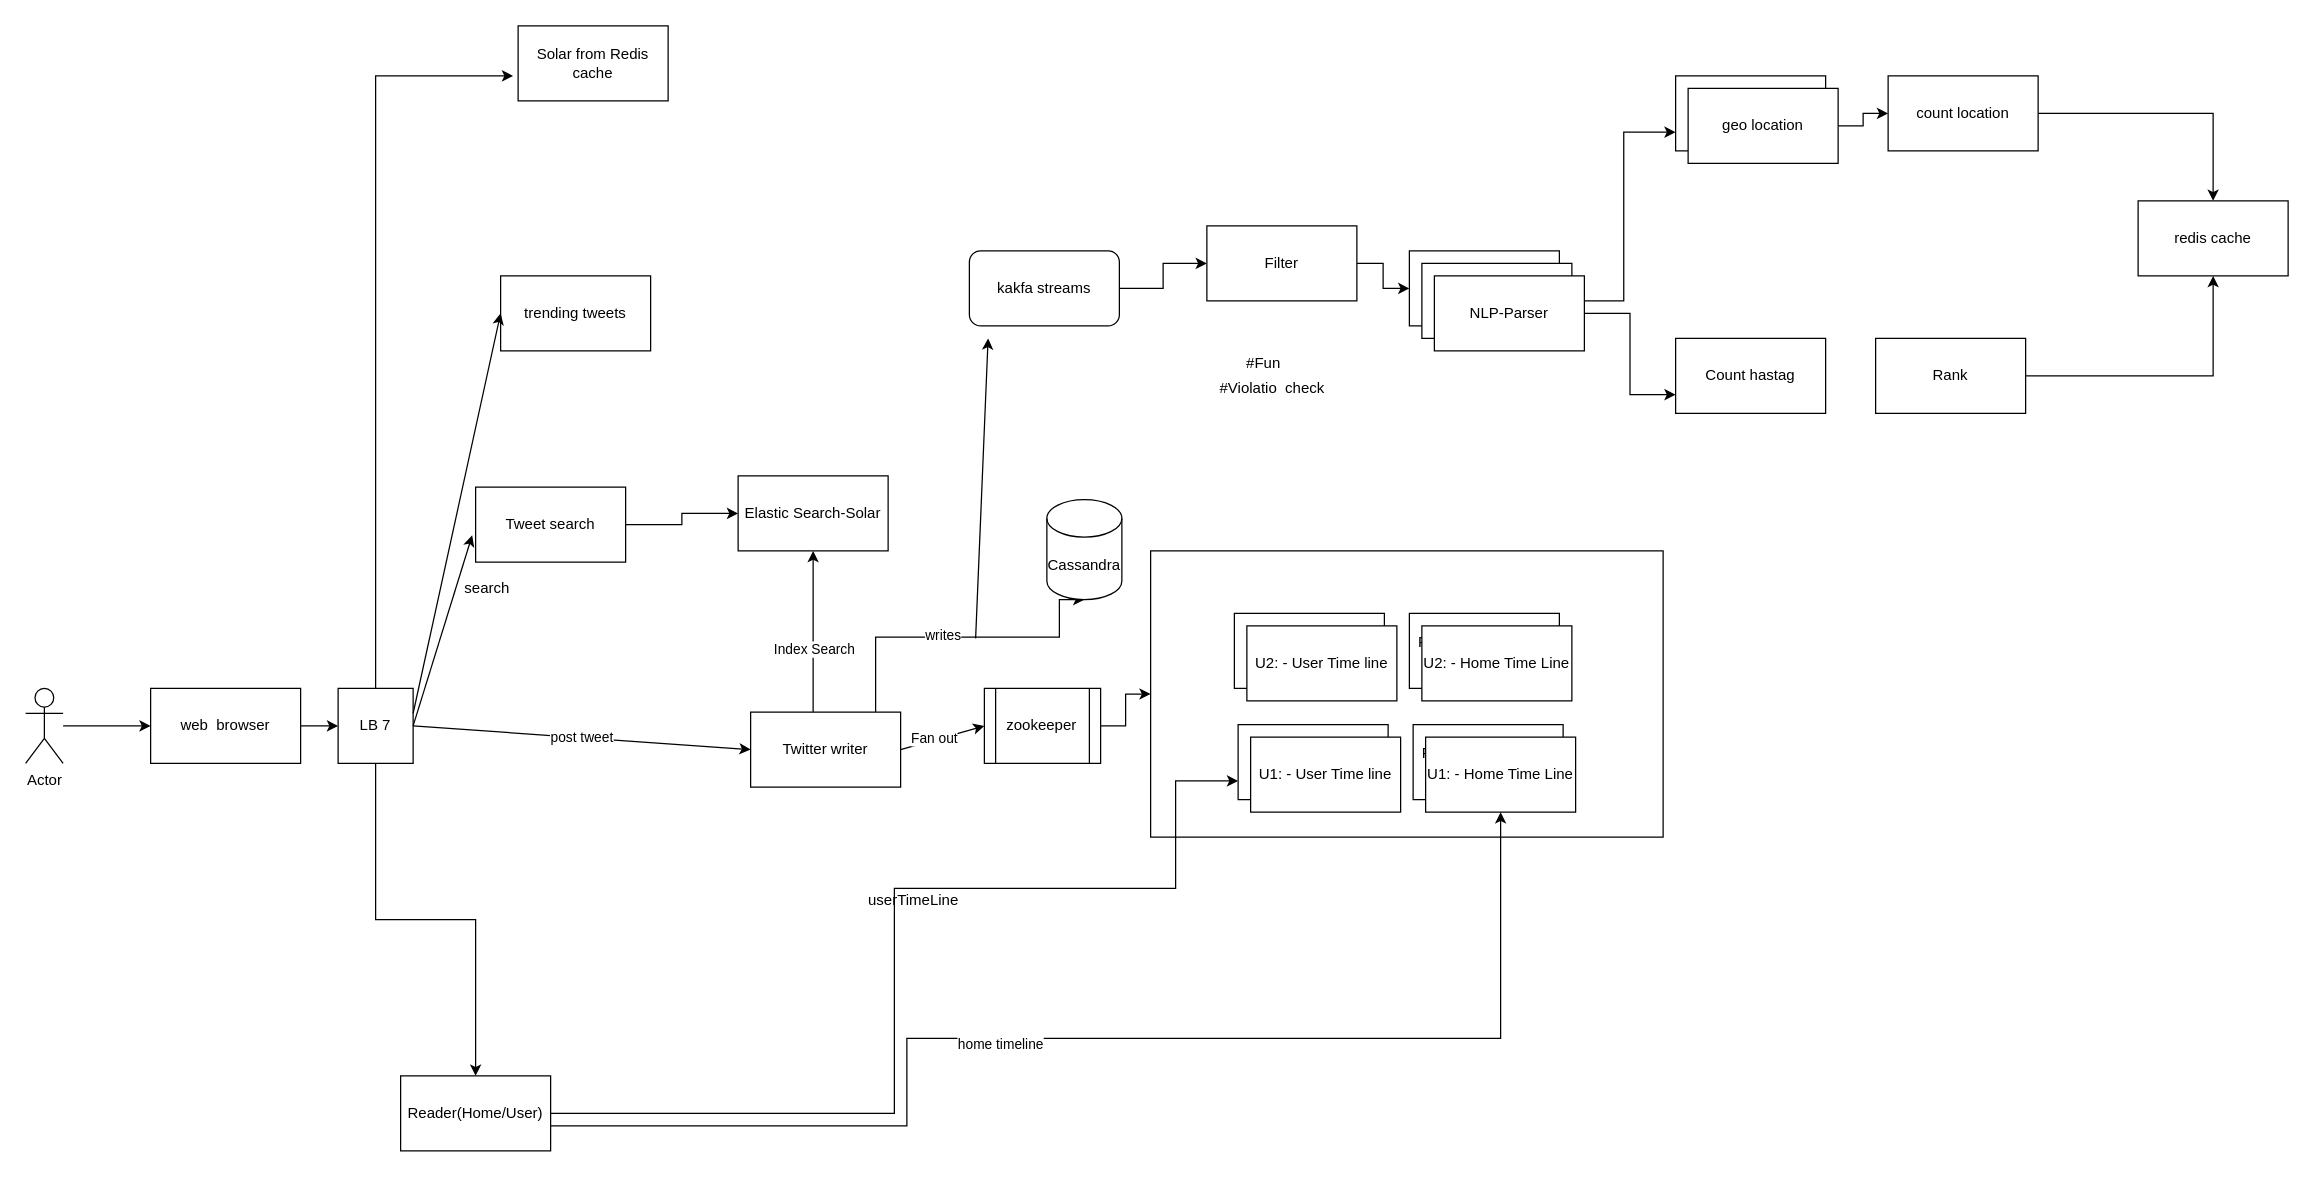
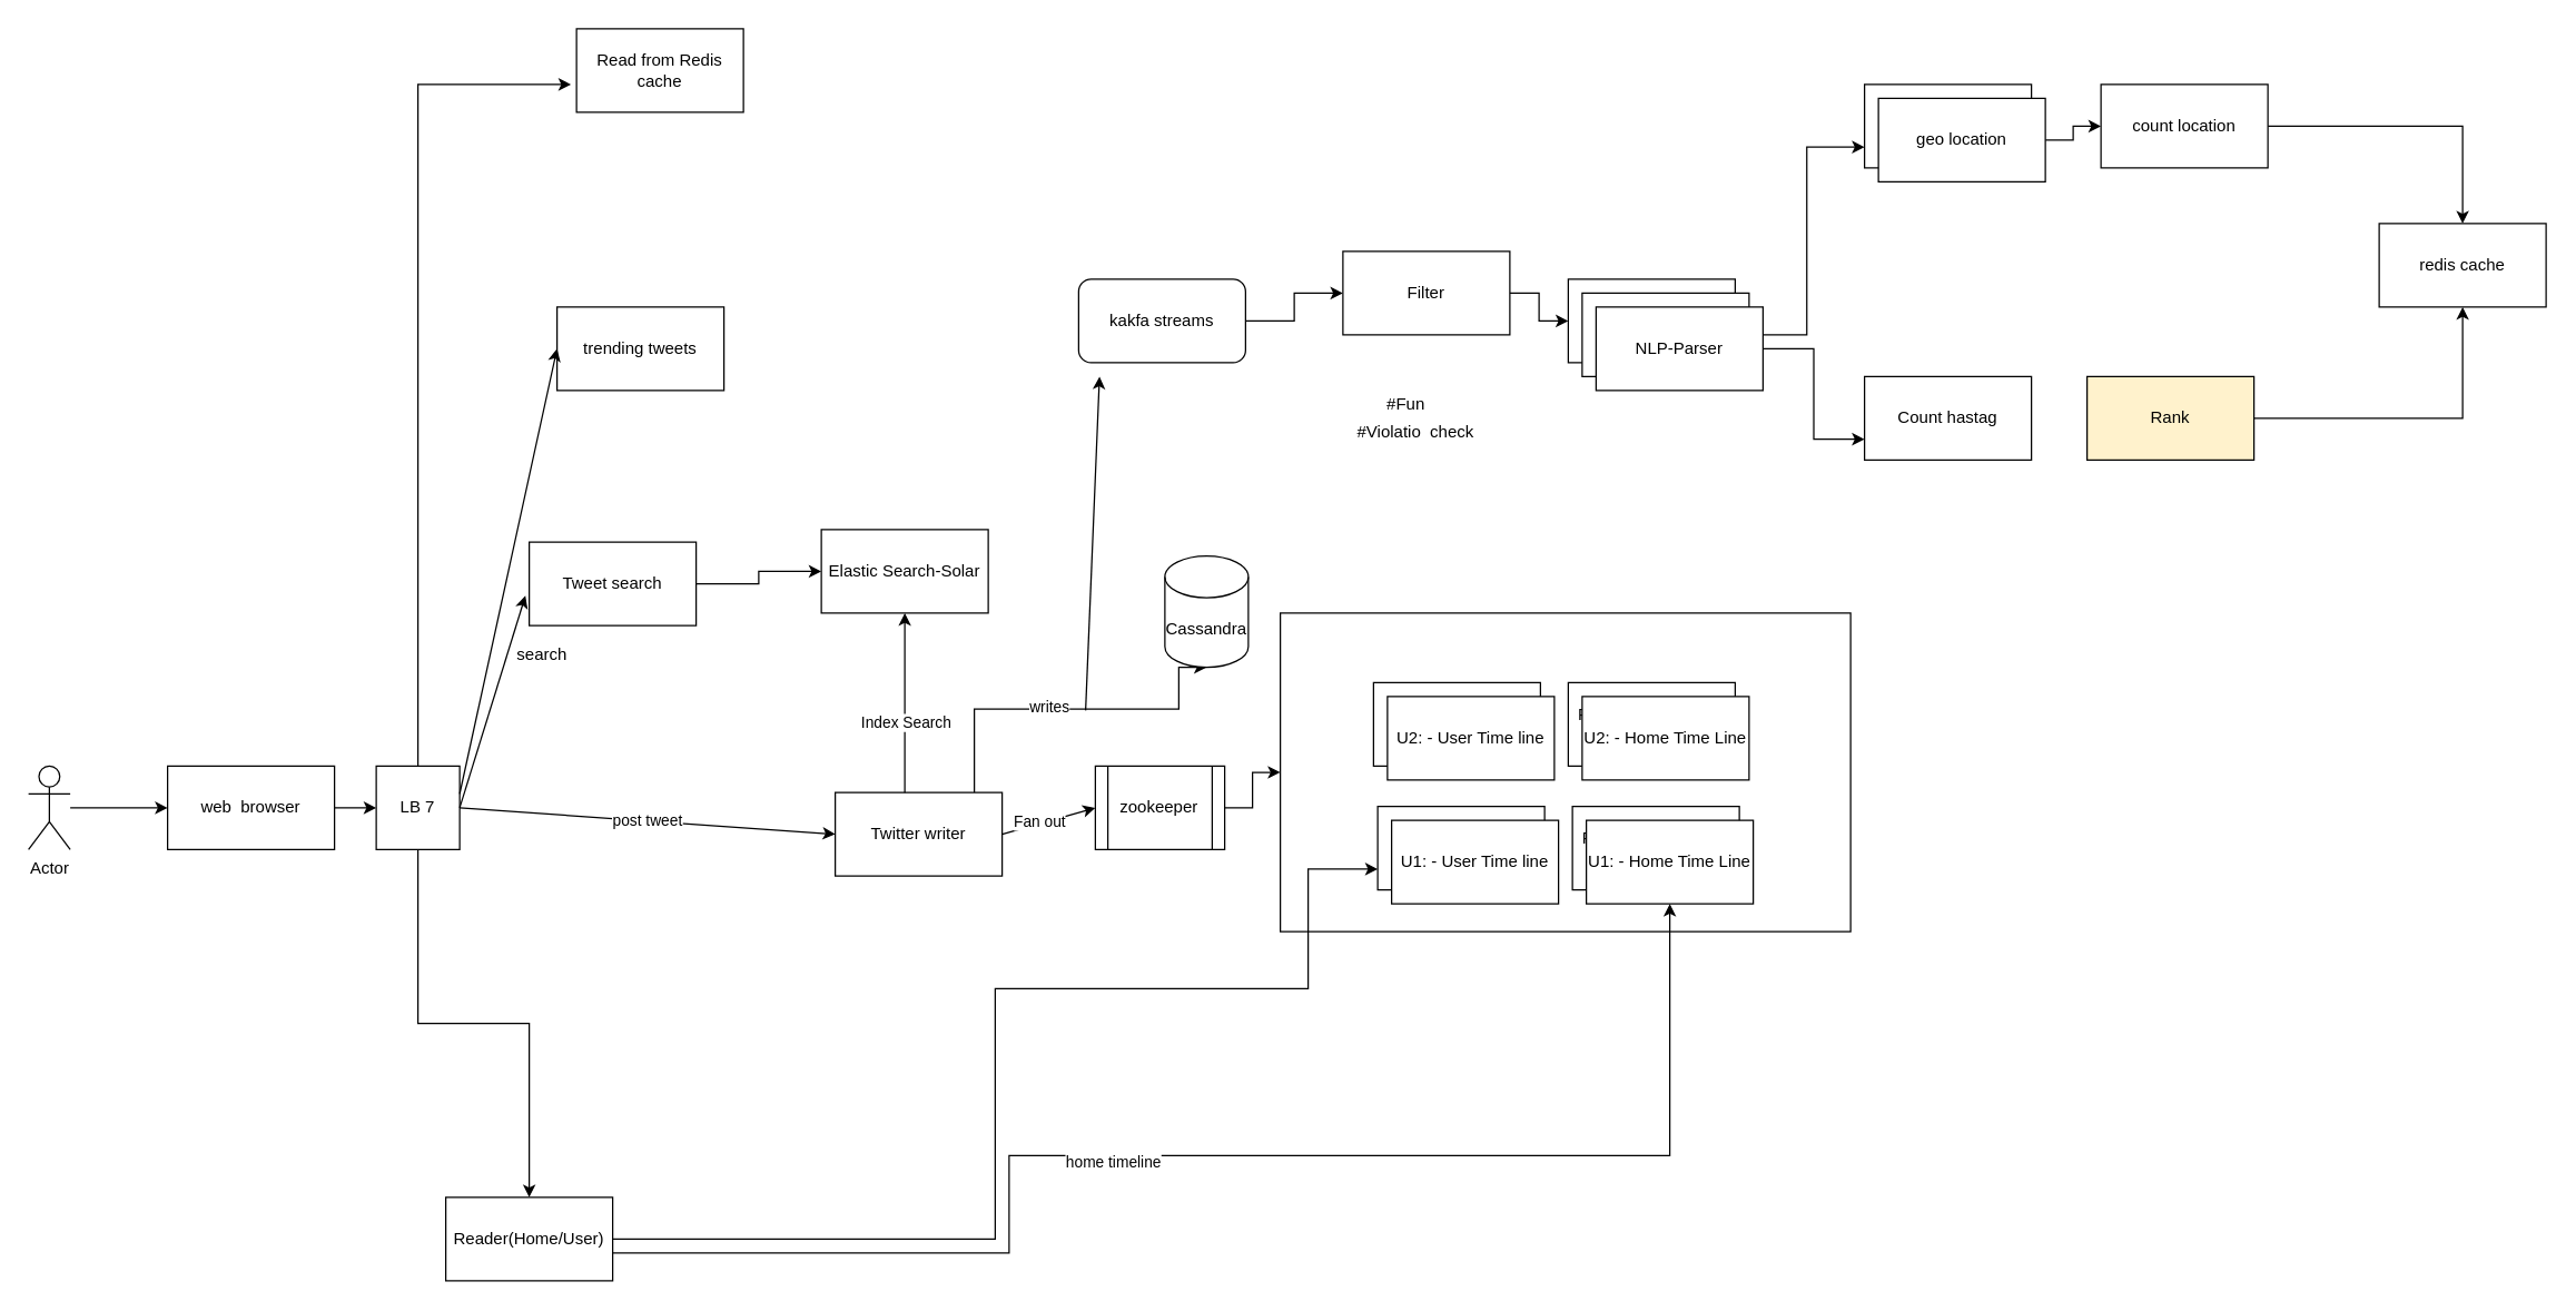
  <mxCell id="0" />
  <mxCell id="1" parent="0" />
  <mxCell id="2" value="" style="rounded=0;whiteSpace=wrap;html=1;" vertex="1" parent="1"><mxGeometry x="920" y="440" width="410" height="229" as="geometry" /></mxCell>
  <mxCell id="3" value="" style="edgeStyle=orthogonalEdgeStyle;rounded=0;orthogonalLoop=1;jettySize=auto;html=1;" edge="1" parent="1" source="4" target="9"><mxGeometry relative="1" as="geometry" /></mxCell>
  <mxCell id="4" value="web&amp;nbsp; browser" style="rounded=0;whiteSpace=wrap;html=1;" vertex="1" parent="1"><mxGeometry x="120" y="550" width="120" height="60" as="geometry" /></mxCell>
  <mxCell id="5" value="" style="edgeStyle=orthogonalEdgeStyle;rounded=0;orthogonalLoop=1;jettySize=auto;html=1;" edge="1" parent="1" source="6" target="4"><mxGeometry relative="1" as="geometry" /></mxCell>
  <mxCell id="6" value="Actor" style="shape=umlActor;verticalLabelPosition=bottom;verticalAlign=top;html=1;outlineConnect=0;" vertex="1" parent="1"><mxGeometry x="20" y="550" width="30" height="60" as="geometry" /></mxCell>
  <mxCell id="7" value="" style="edgeStyle=orthogonalEdgeStyle;rounded=0;orthogonalLoop=1;jettySize=auto;html=1;" edge="1" parent="1" source="9" target="16"><mxGeometry relative="1" as="geometry" /></mxCell>
  <mxCell id="8" style="edgeStyle=orthogonalEdgeStyle;rounded=0;orthogonalLoop=1;jettySize=auto;html=1;" edge="1" parent="1" source="9"><mxGeometry relative="1" as="geometry"><mxPoint x="410" y="60" as="targetPoint" /><Array as="points"><mxPoint x="300" y="60" /></Array></mxGeometry></mxCell>
  <mxCell id="9" value="LB 7" style="whiteSpace=wrap;html=1;aspect=fixed;" vertex="1" parent="1"><mxGeometry x="270" y="550" width="60" height="60" as="geometry" /></mxCell>
  <mxCell id="10" style="edgeStyle=orthogonalEdgeStyle;rounded=0;orthogonalLoop=1;jettySize=auto;html=1;entryX=0.5;entryY=1;entryDx=0;entryDy=0;entryPerimeter=0;" edge="1" parent="1" source="12" target="28"><mxGeometry relative="1" as="geometry"><Array as="points"><mxPoint x="700" y="509" /><mxPoint x="847" y="509" /></Array></mxGeometry></mxCell>
  <mxCell id="11" value="writes" style="edgeLabel;html=1;align=center;verticalAlign=middle;resizable=0;points=[];" vertex="1" connectable="0" parent="10"><mxGeometry x="-0.122" y="2" relative="1" as="geometry"><mxPoint as="offset" /></mxGeometry></mxCell>
  <mxCell id="12" value="Twitter writer" style="rounded=0;whiteSpace=wrap;html=1;" vertex="1" parent="1"><mxGeometry x="600" y="569" width="120" height="60" as="geometry" /></mxCell>
  <mxCell id="13" value="" style="edgeStyle=orthogonalEdgeStyle;rounded=0;orthogonalLoop=1;jettySize=auto;html=1;" edge="1" parent="1" source="14" target="21"><mxGeometry relative="1" as="geometry" /></mxCell>
  <mxCell id="14" value="Tweet search" style="rounded=0;whiteSpace=wrap;html=1;" vertex="1" parent="1"><mxGeometry x="380" y="389" width="120" height="60" as="geometry" /></mxCell>
  <mxCell id="15" style="edgeStyle=orthogonalEdgeStyle;rounded=0;orthogonalLoop=1;jettySize=auto;html=1;entryX=0;entryY=0.75;entryDx=0;entryDy=0;" edge="1" parent="1" source="16" target="20"><mxGeometry relative="1" as="geometry"><Array as="points"><mxPoint x="715" y="890" /><mxPoint x="715" y="710" /><mxPoint x="940" y="710" /><mxPoint x="940" y="624" /></Array></mxGeometry></mxCell>
  <mxCell id="16" value="Reader(Home/User)" style="rounded=0;whiteSpace=wrap;html=1;" vertex="1" parent="1"><mxGeometry x="320" y="860" width="120" height="60" as="geometry" /></mxCell>
  <mxCell id="17" value="post tweet" style="endArrow=classic;html=1;entryX=0;entryY=0.5;entryDx=0;entryDy=0;" edge="1" parent="1" target="12"><mxGeometry width="50" height="50" relative="1" as="geometry"><mxPoint x="330" y="580" as="sourcePoint" /><mxPoint x="380" y="530" as="targetPoint" /></mxGeometry></mxCell>
  <mxCell id="18" value="" style="endArrow=classic;html=1;entryX=-0.023;entryY=0.643;entryDx=0;entryDy=0;entryPerimeter=0;exitX=1;exitY=0.5;exitDx=0;exitDy=0;" edge="1" parent="1" source="9" target="14"><mxGeometry width="50" height="50" relative="1" as="geometry"><mxPoint x="340" y="590" as="sourcePoint" /><mxPoint x="370" y="480" as="targetPoint" /></mxGeometry></mxCell>
  <mxCell id="19" value="Redis cache- Home Time Line" style="rounded=0;whiteSpace=wrap;html=1;" vertex="1" parent="1"><mxGeometry x="1130" y="579" width="120" height="60" as="geometry" /></mxCell>
  <mxCell id="20" value="Redis cache- User Time line" style="rounded=0;whiteSpace=wrap;html=1;" vertex="1" parent="1"><mxGeometry x="990" y="579" width="120" height="60" as="geometry" /></mxCell>
  <mxCell id="21" value="Elastic Search-Solar" style="rounded=0;whiteSpace=wrap;html=1;" vertex="1" parent="1"><mxGeometry x="590" y="380" width="120" height="60" as="geometry" /></mxCell>
  <mxCell id="22" value="U1: - User Time line" style="rounded=0;whiteSpace=wrap;html=1;" vertex="1" parent="1"><mxGeometry x="1000" y="589" width="120" height="60" as="geometry" /></mxCell>
  <mxCell id="23" value="U1:&amp;nbsp;- Home Time Line" style="rounded=0;whiteSpace=wrap;html=1;" vertex="1" parent="1"><mxGeometry x="1140" y="589" width="120" height="60" as="geometry" /></mxCell>
  <mxCell id="24" value="Redis cache- Home Time Line" style="rounded=0;whiteSpace=wrap;html=1;" vertex="1" parent="1"><mxGeometry x="1127" y="490" width="120" height="60" as="geometry" /></mxCell>
  <mxCell id="25" value="Redis cache- User Time line" style="rounded=0;whiteSpace=wrap;html=1;" vertex="1" parent="1"><mxGeometry x="987" y="490" width="120" height="60" as="geometry" /></mxCell>
  <mxCell id="26" value="U2: - User Time line" style="rounded=0;whiteSpace=wrap;html=1;" vertex="1" parent="1"><mxGeometry x="997" y="500" width="120" height="60" as="geometry" /></mxCell>
  <mxCell id="27" value="U2:&amp;nbsp;- Home Time Line" style="rounded=0;whiteSpace=wrap;html=1;" vertex="1" parent="1"><mxGeometry x="1137" y="500" width="120" height="60" as="geometry" /></mxCell>
  <mxCell id="28" value="Cassandra" style="shape=cylinder3;whiteSpace=wrap;html=1;boundedLbl=1;backgroundOutline=1;size=15;" vertex="1" parent="1"><mxGeometry x="837" y="399" width="60" height="80" as="geometry" /></mxCell>
  <mxCell id="29" value="" style="endArrow=classic;html=1;exitX=1;exitY=0.5;exitDx=0;exitDy=0;entryX=0;entryY=0.5;entryDx=0;entryDy=0;" edge="1" parent="1" source="12" target="34"><mxGeometry width="50" height="50" relative="1" as="geometry"><mxPoint x="650" y="659" as="sourcePoint" /><mxPoint x="930" y="539" as="targetPoint" /></mxGeometry></mxCell>
  <mxCell id="30" value="Fan out" style="edgeLabel;html=1;align=center;verticalAlign=middle;resizable=0;points=[];" vertex="1" connectable="0" parent="29"><mxGeometry x="-0.222" y="1" relative="1" as="geometry"><mxPoint x="1" y="-1" as="offset" /></mxGeometry></mxCell>
  <mxCell id="31" value="" style="endArrow=classic;html=1;exitX=1;exitY=0.5;exitDx=0;exitDy=0;" edge="1" parent="1" target="21"><mxGeometry width="50" height="50" relative="1" as="geometry"><mxPoint x="650" y="569" as="sourcePoint" /><mxPoint x="740" y="649" as="targetPoint" /></mxGeometry></mxCell>
  <mxCell id="32" value="Index Search" style="edgeLabel;html=1;align=center;verticalAlign=middle;resizable=0;points=[];" vertex="1" connectable="0" parent="31"><mxGeometry x="-0.222" y="1" relative="1" as="geometry"><mxPoint x="1" y="-1" as="offset" /></mxGeometry></mxCell>
  <mxCell id="33" value="" style="edgeStyle=orthogonalEdgeStyle;rounded=0;orthogonalLoop=1;jettySize=auto;html=1;entryX=0;entryY=0.5;entryDx=0;entryDy=0;" edge="1" parent="1" source="34" target="2"><mxGeometry relative="1" as="geometry"><mxPoint x="930" y="569" as="targetPoint" /></mxGeometry></mxCell>
  <mxCell id="34" value="zookeeper" style="shape=process;whiteSpace=wrap;html=1;backgroundOutline=1;" vertex="1" parent="1"><mxGeometry x="787" y="550" width="93" height="60" as="geometry" /></mxCell>
  <mxCell id="35" value="search" style="text;html=1;align=center;verticalAlign=middle;resizable=0;points=[];autosize=1;strokeColor=none;" vertex="1" parent="1"><mxGeometry x="364" y="460" width="50" height="20" as="geometry" /></mxCell>
- <mxCell id="36" value="userTimeLine" style="text;html=1;align=center;verticalAlign=middle;resizable=0;points=[];autosize=1;strokeColor=none;" vertex="1" parent="1"><mxGeometry x="685" y="710" width="90" height="20" as="geometry" /></mxCell>
  <mxCell id="37" style="edgeStyle=orthogonalEdgeStyle;rounded=0;orthogonalLoop=1;jettySize=auto;html=1;entryX=0.5;entryY=1;entryDx=0;entryDy=0;" edge="1" parent="1" source="16" target="23"><mxGeometry relative="1" as="geometry"><mxPoint x="450" y="900" as="sourcePoint" /><mxPoint x="1000" y="634" as="targetPoint" /><Array as="points"><mxPoint x="725" y="900" /><mxPoint x="725" y="830" /><mxPoint x="1200" y="830" /></Array></mxGeometry></mxCell>
  <mxCell id="38" value="home timeline&lt;br&gt;" style="edgeLabel;html=1;align=center;verticalAlign=middle;resizable=0;points=[];" vertex="1" connectable="0" parent="37"><mxGeometry x="-0.152" y="-4" relative="1" as="geometry"><mxPoint as="offset" /></mxGeometry></mxCell>
  <mxCell id="39" value="trending tweets" style="rounded=0;whiteSpace=wrap;html=1;" vertex="1" parent="1"><mxGeometry x="400" y="220" width="120" height="60" as="geometry" /></mxCell>
  <mxCell id="40" value="" style="endArrow=classic;html=1;entryX=0;entryY=0.5;entryDx=0;entryDy=0;" edge="1" parent="1" target="39"><mxGeometry width="50" height="50" relative="1" as="geometry"><mxPoint x="330" y="570" as="sourcePoint" /><mxPoint x="387.24" y="437.58" as="targetPoint" /></mxGeometry></mxCell>
  <mxCell id="41" value="" style="edgeStyle=orthogonalEdgeStyle;rounded=0;orthogonalLoop=1;jettySize=auto;html=1;" edge="1" parent="1" source="42" target="45"><mxGeometry relative="1" as="geometry" /></mxCell>
  <mxCell id="42" value="kakfa streams" style="rounded=1;whiteSpace=wrap;html=1;" vertex="1" parent="1"><mxGeometry x="775" y="200" width="120" height="60" as="geometry" /></mxCell>
  <mxCell id="43" value="" style="endArrow=classic;html=1;" edge="1" parent="1"><mxGeometry width="50" height="50" relative="1" as="geometry"><mxPoint x="780" y="510" as="sourcePoint" /><mxPoint x="790" y="270" as="targetPoint" /></mxGeometry></mxCell>
  <mxCell id="44" value="" style="edgeStyle=orthogonalEdgeStyle;rounded=0;orthogonalLoop=1;jettySize=auto;html=1;" edge="1" parent="1" source="45" target="48"><mxGeometry relative="1" as="geometry" /></mxCell>
  <mxCell id="45" value="Filter" style="rounded=0;whiteSpace=wrap;html=1;" vertex="1" parent="1"><mxGeometry x="965" y="180" width="120" height="60" as="geometry" /></mxCell>
  <mxCell id="46" value="#Fun" style="text;html=1;align=center;verticalAlign=middle;resizable=0;points=[];autosize=1;strokeColor=none;" vertex="1" parent="1"><mxGeometry x="990" y="280" width="40" height="20" as="geometry" /></mxCell>
  <mxCell id="47" value="#Violatio&amp;nbsp; check" style="text;html=1;align=center;verticalAlign=middle;resizable=0;points=[];autosize=1;strokeColor=none;" vertex="1" parent="1"><mxGeometry x="967" y="300" width="100" height="20" as="geometry" /></mxCell>
  <mxCell id="48" value="NLP-Parser" style="rounded=0;whiteSpace=wrap;html=1;" vertex="1" parent="1"><mxGeometry x="1127" y="200" width="120" height="60" as="geometry" /></mxCell>
  <mxCell id="49" style="edgeStyle=orthogonalEdgeStyle;rounded=0;orthogonalLoop=1;jettySize=auto;html=1;entryX=0;entryY=0.75;entryDx=0;entryDy=0;" edge="1" parent="1" source="50" target="53"><mxGeometry relative="1" as="geometry" /></mxCell>
  <mxCell id="50" value="NLP-Parser" style="rounded=0;whiteSpace=wrap;html=1;" vertex="1" parent="1"><mxGeometry x="1137" y="210" width="120" height="60" as="geometry" /></mxCell>
  <mxCell id="51" style="edgeStyle=orthogonalEdgeStyle;rounded=0;orthogonalLoop=1;jettySize=auto;html=1;entryX=0;entryY=0.75;entryDx=0;entryDy=0;" edge="1" parent="1" source="52" target="54"><mxGeometry relative="1" as="geometry" /></mxCell>
  <mxCell id="52" value="NLP-Parser" style="rounded=0;whiteSpace=wrap;html=1;" vertex="1" parent="1"><mxGeometry x="1147" y="220" width="120" height="60" as="geometry" /></mxCell>
  <mxCell id="53" value="geo location" style="rounded=0;whiteSpace=wrap;html=1;" vertex="1" parent="1"><mxGeometry x="1340" y="60" width="120" height="60" as="geometry" /></mxCell>
  <mxCell id="54" value="Count hastag" style="rounded=0;whiteSpace=wrap;html=1;" vertex="1" parent="1"><mxGeometry x="1340" y="270" width="120" height="60" as="geometry" /></mxCell>
  <mxCell id="55" style="edgeStyle=orthogonalEdgeStyle;rounded=0;orthogonalLoop=1;jettySize=auto;html=1;exitX=1;exitY=0.5;exitDx=0;exitDy=0;" edge="1" parent="1" source="56" target="61"><mxGeometry relative="1" as="geometry" /></mxCell>
- <mxCell id="56" value="Rank" style="rounded=0;whiteSpace=wrap;html=1;" vertex="1" parent="1"><mxGeometry x="1500" y="270" width="120" height="60" as="geometry" /></mxCell>
+ <mxCell id="56" value="Rank" style="rounded=0;whiteSpace=wrap;html=1;fillColor=#fff2cc;" vertex="1" parent="1"><mxGeometry x="1500" y="270" width="120" height="60" as="geometry" /></mxCell>
  <mxCell id="57" style="edgeStyle=orthogonalEdgeStyle;rounded=0;orthogonalLoop=1;jettySize=auto;html=1;entryX=0.5;entryY=0;entryDx=0;entryDy=0;" edge="1" parent="1" source="58" target="61"><mxGeometry relative="1" as="geometry" /></mxCell>
  <mxCell id="58" value="count location" style="rounded=0;whiteSpace=wrap;html=1;" vertex="1" parent="1"><mxGeometry x="1510" y="60" width="120" height="60" as="geometry" /></mxCell>
  <mxCell id="59" value="" style="edgeStyle=orthogonalEdgeStyle;rounded=0;orthogonalLoop=1;jettySize=auto;html=1;" edge="1" parent="1" source="60" target="58"><mxGeometry relative="1" as="geometry" /></mxCell>
  <mxCell id="60" value="geo location" style="rounded=0;whiteSpace=wrap;html=1;" vertex="1" parent="1"><mxGeometry x="1350" y="70" width="120" height="60" as="geometry" /></mxCell>
  <mxCell id="61" value="redis cache" style="rounded=0;whiteSpace=wrap;html=1;" vertex="1" parent="1"><mxGeometry x="1710" y="160" width="120" height="60" as="geometry" /></mxCell>
- <mxCell id="62" value="Solar from Redis cache" style="rounded=0;whiteSpace=wrap;html=1;" vertex="1" parent="1"><mxGeometry x="414" y="20" width="120" height="60" as="geometry" /></mxCell>
+ <mxCell id="62" value="Read from Redis cache" style="rounded=0;whiteSpace=wrap;html=1;" vertex="1" parent="1"><mxGeometry x="414" y="20" width="120" height="60" as="geometry" /></mxCell>
